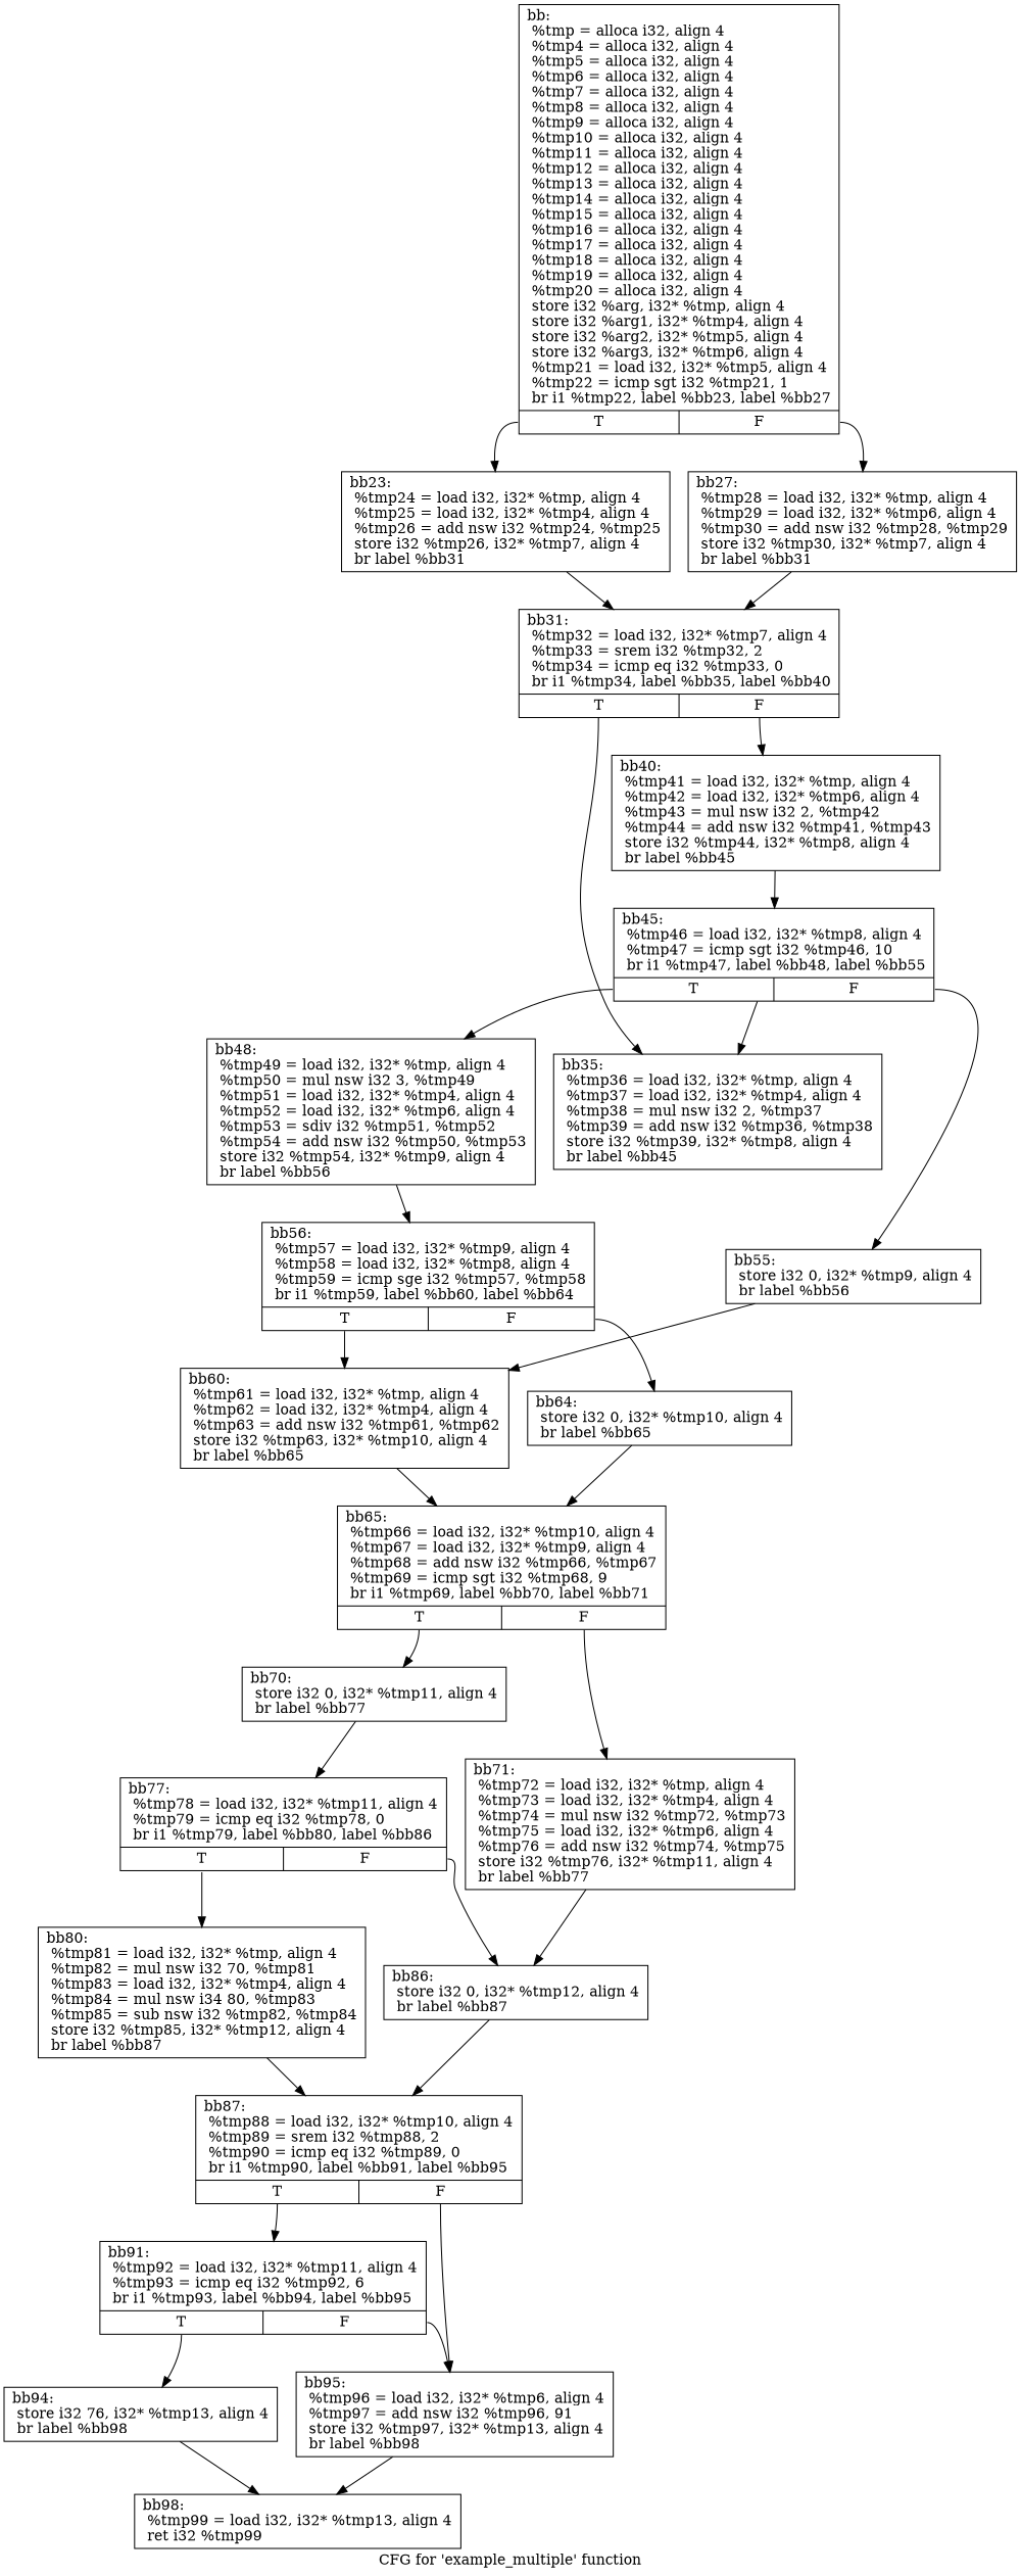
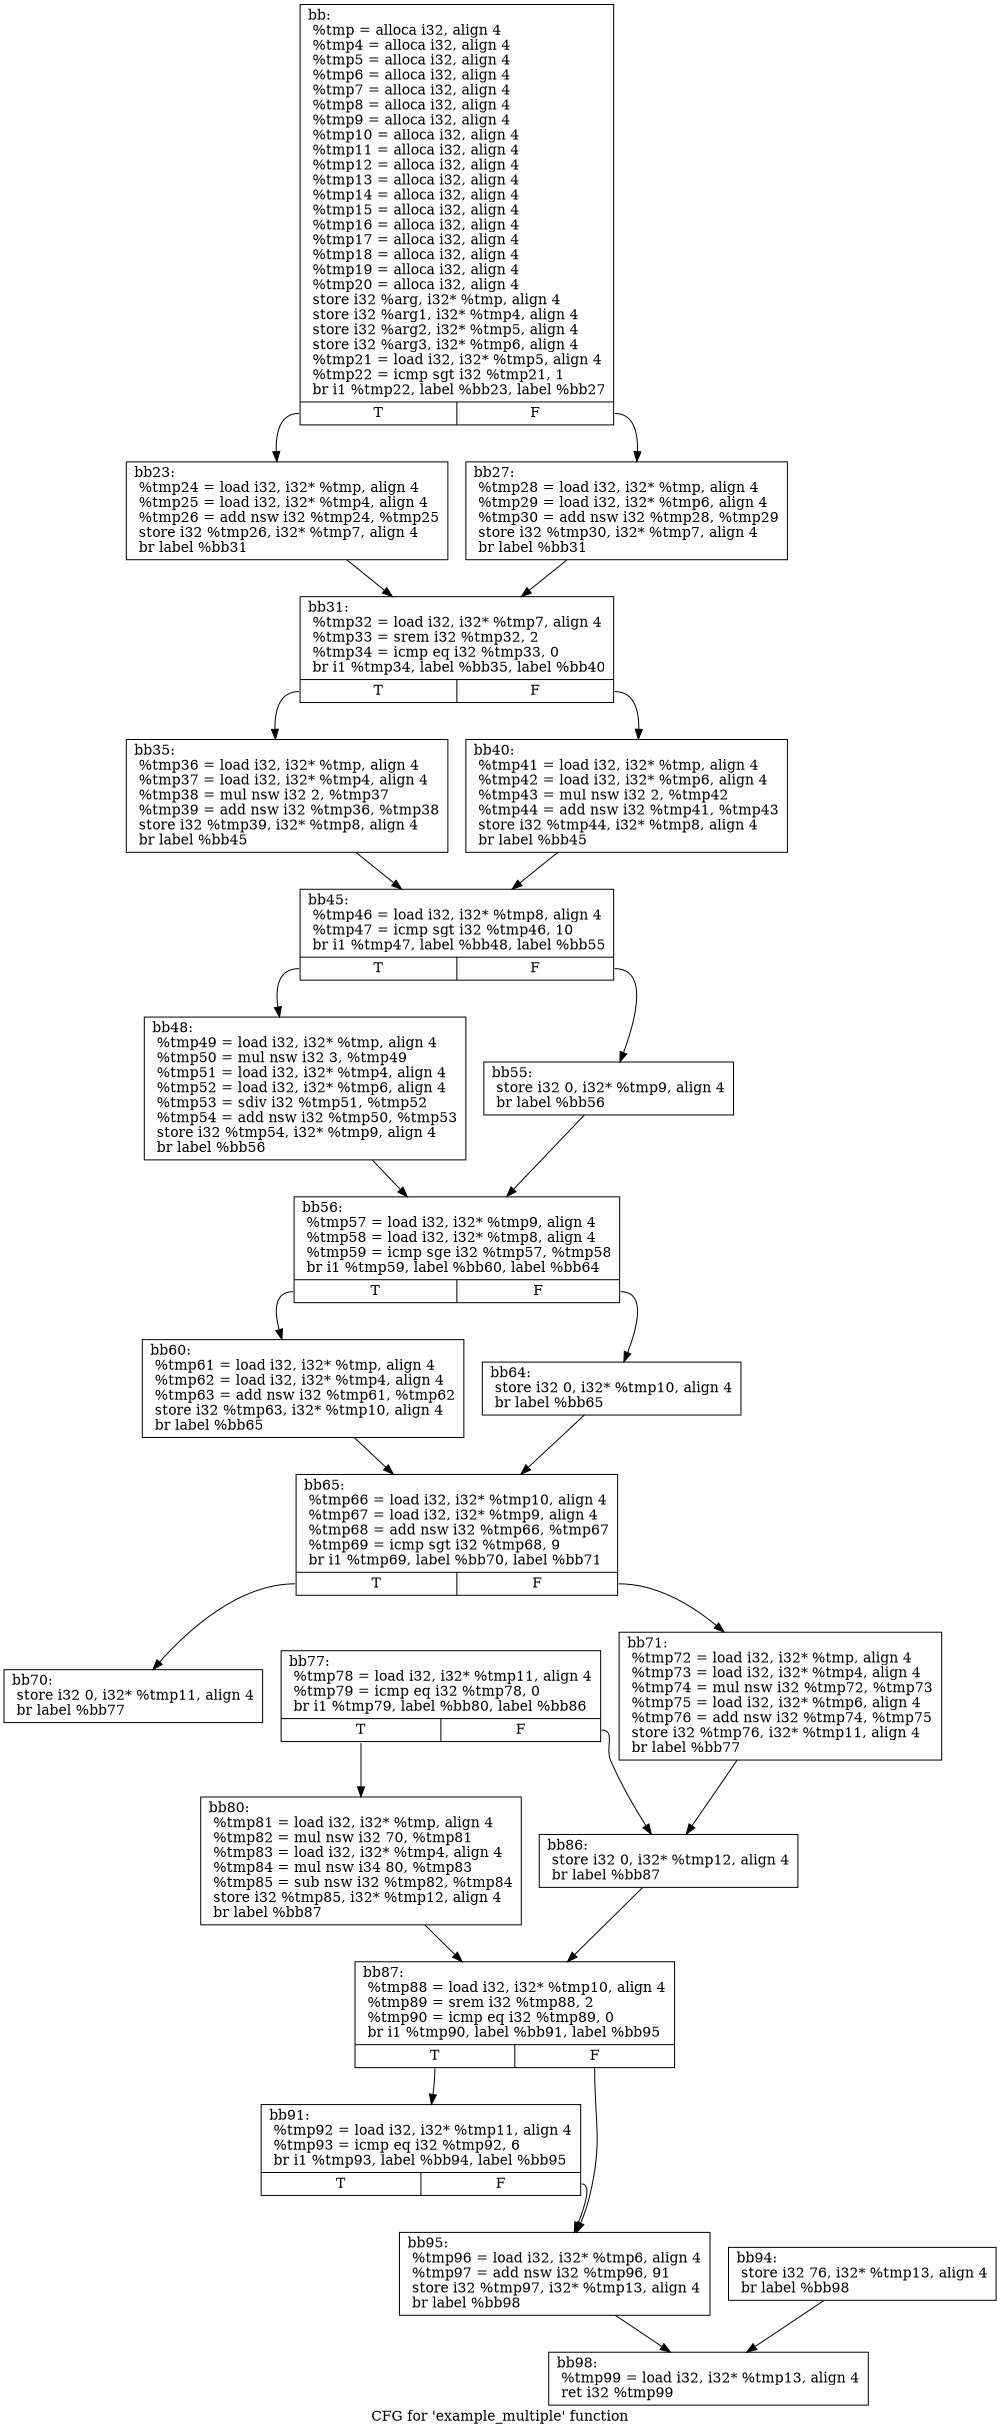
  digraph {
    label="CFG for 'example_multiple' function"
    node [shape=record]
    n1 [label="{bb:\l  %tmp = alloca i32, align 4\l  %tmp4 = alloca i32, align 4\l  %tmp5 = alloca i32, align 4\l  %tmp6 = alloca i32, align 4\l  %tmp7 = alloca i32, align 4\l  %tmp8 = alloca i32, align 4\l  %tmp9 = alloca i32, align 4\l  %tmp10 = alloca i32, align 4\l  %tmp11 = alloca i32, align 4\l  %tmp12 = alloca i32, align 4\l  %tmp13 = alloca i32, align 4\l  %tmp14 = alloca i32, align 4\l  %tmp15 = alloca i32, align 4\l  %tmp16 = alloca i32, align 4\l  %tmp17 = alloca i32, align 4\l  %tmp18 = alloca i32, align 4\l  %tmp19 = alloca i32, align 4\l  %tmp20 = alloca i32, align 4\l  store i32 %arg, i32* %tmp, align 4\l  store i32 %arg1, i32* %tmp4, align 4\l  store i32 %arg2, i32* %tmp5, align 4\l  store i32 %arg3, i32* %tmp6, align 4\l  %tmp21 = load i32, i32* %tmp5, align 4\l  %tmp22 = icmp sgt i32 %tmp21, 1\l  br i1 %tmp22, label %bb23, label %bb27\l|{<s0>T|<s1>F}}"]
    n2 [label="{bb23:                                             \l  %tmp24 = load i32, i32* %tmp, align 4\l  %tmp25 = load i32, i32* %tmp4, align 4\l  %tmp26 = add nsw i32 %tmp24, %tmp25\l  store i32 %tmp26, i32* %tmp7, align 4\l  br label %bb31\l}"]
    n3 [label="{bb27:                                             \l  %tmp28 = load i32, i32* %tmp, align 4\l  %tmp29 = load i32, i32* %tmp6, align 4\l  %tmp30 = add nsw i32 %tmp28, %tmp29\l  store i32 %tmp30, i32* %tmp7, align 4\l  br label %bb31\l}"]
    n4 [label="{bb31:                                             \l  %tmp32 = load i32, i32* %tmp7, align 4\l  %tmp33 = srem i32 %tmp32, 2\l  %tmp34 = icmp eq i32 %tmp33, 0\l  br i1 %tmp34, label %bb35, label %bb40\l|{<s0>T|<s1>F}}"]
    n5 [label="{bb35:                                             \l  %tmp36 = load i32, i32* %tmp, align 4\l  %tmp37 = load i32, i32* %tmp4, align 4\l  %tmp38 = mul nsw i32 2, %tmp37\l  %tmp39 = add nsw i32 %tmp36, %tmp38\l  store i32 %tmp39, i32* %tmp8, align 4\l  br label %bb45\l}"]
    n6 [label="{bb40:                                             \l  %tmp41 = load i32, i32* %tmp, align 4\l  %tmp42 = load i32, i32* %tmp6, align 4\l  %tmp43 = mul nsw i32 2, %tmp42\l  %tmp44 = add nsw i32 %tmp41, %tmp43\l  store i32 %tmp44, i32* %tmp8, align 4\l  br label %bb45\l}"]
    n7 [label="{bb45:                                             \l  %tmp46 = load i32, i32* %tmp8, align 4\l  %tmp47 = icmp sgt i32 %tmp46, 10\l  br i1 %tmp47, label %bb48, label %bb55\l|{<s0>T|<s1>F}}"]
    n8 [label="{bb48:                                             \l  %tmp49 = load i32, i32* %tmp, align 4\l  %tmp50 = mul nsw i32 3, %tmp49\l  %tmp51 = load i32, i32* %tmp4, align 4\l  %tmp52 = load i32, i32* %tmp6, align 4\l  %tmp53 = sdiv i32 %tmp51, %tmp52\l  %tmp54 = add nsw i32 %tmp50, %tmp53\l  store i32 %tmp54, i32* %tmp9, align 4\l  br label %bb56\l}"]
    n9 [label="{bb55:                                             \l  store i32 0, i32* %tmp9, align 4\l  br label %bb56\l}"]
    n10 [label="{bb56:                                             \l  %tmp57 = load i32, i32* %tmp9, align 4\l  %tmp58 = load i32, i32* %tmp8, align 4\l  %tmp59 = icmp sge i32 %tmp57, %tmp58\l  br i1 %tmp59, label %bb60, label %bb64\l|{<s0>T|<s1>F}}"]
    n11 [label="{bb60:                                             \l  %tmp61 = load i32, i32* %tmp, align 4\l  %tmp62 = load i32, i32* %tmp4, align 4\l  %tmp63 = add nsw i32 %tmp61, %tmp62\l  store i32 %tmp63, i32* %tmp10, align 4\l  br label %bb65\l}"]
    n12 [label="{bb64:                                             \l  store i32 0, i32* %tmp10, align 4\l  br label %bb65\l}"]
    n13 [label="{bb65:                                             \l  %tmp66 = load i32, i32* %tmp10, align 4\l  %tmp67 = load i32, i32* %tmp9, align 4\l  %tmp68 = add nsw i32 %tmp66, %tmp67\l  %tmp69 = icmp sgt i32 %tmp68, 9\l  br i1 %tmp69, label %bb70, label %bb71\l|{<s0>T|<s1>F}}"]
    n14 [label="{bb70:                                             \l  store i32 0, i32* %tmp11, align 4\l  br label %bb77\l}"]
    n15 [label="{bb71:                                             \l  %tmp72 = load i32, i32* %tmp, align 4\l  %tmp73 = load i32, i32* %tmp4, align 4\l  %tmp74 = mul nsw i32 %tmp72, %tmp73\l  %tmp75 = load i32, i32* %tmp6, align 4\l  %tmp76 = add nsw i32 %tmp74, %tmp75\l  store i32 %tmp76, i32* %tmp11, align 4\l  br label %bb77\l}"]
    n16 [label="{bb77:                                             \l  %tmp78 = load i32, i32* %tmp11, align 4\l  %tmp79 = icmp eq i32 %tmp78, 0\l  br i1 %tmp79, label %bb80, label %bb86\l|{<s0>T|<s1>F}}"]
    n17 [label="{bb86:                                             \l  store i32 0, i32* %tmp12, align 4\l  br label %bb87\l}"]
    n18 [label="{bb80:                                             \l  %tmp81 = load i32, i32* %tmp, align 4\l  %tmp82 = mul nsw i32 70, %tmp81\l  %tmp83 = load i32, i32* %tmp4, align 4\l  %tmp84 = mul nsw i34 80, %tmp83\l  %tmp85 = sub nsw i32 %tmp82, %tmp84\l  store i32 %tmp85, i32* %tmp12, align 4\l  br label %bb87\l}"]
    n19 [label="{bb87:                                             \l  %tmp88 = load i32, i32* %tmp10, align 4\l  %tmp89 = srem i32 %tmp88, 2\l  %tmp90 = icmp eq i32 %tmp89, 0\l  br i1 %tmp90, label %bb91, label %bb95\l|{<s0>T|<s1>F}}"]
    n20 [label="{bb91:                                             \l  %tmp92 = load i32, i32* %tmp11, align 4\l  %tmp93 = icmp eq i32 %tmp92, 6\l  br i1 %tmp93, label %bb94, label %bb95\l|{<s0>T|<s1>F}}"]
    n21 [label="{bb95:                                             \l  %tmp96 = load i32, i32* %tmp6, align 4\l  %tmp97 = add nsw i32 %tmp96, 91\l  store i32 %tmp97, i32* %tmp13, align 4\l  br label %bb98\l}"]
    n22 [label="{bb94:                                             \l  store i32 76, i32* %tmp13, align 4\l  br label %bb98\l}"]
    n23 [label="{bb98:                                             \l  %tmp99 = load i32, i32* %tmp13, align 4\l  ret i32 %tmp99\l}"]
    n1 -> n2 [tailport=s0]
    n1 -> n3 [tailport=s1]
    n2 -> n4
    n3 -> n4
    n4 -> n5 [tailport=s0]
    n4 -> n6 [tailport=s1]
-   n7 -> n5
+   n5 -> n7
    n6 -> n7
    n7 -> n8 [tailport=s0]
    n7 -> n9 [tailport=s1]
    n8 -> n10
-   n9 -> n11
+   n9 -> n10
    n10 -> n11 [tailport=s0]
    n10 -> n12 [tailport=s1]
    n11 -> n13
    n12 -> n13
    n13 -> n14 [tailport=s0]
    n13 -> n15 [tailport=s1]
-   n14 -> n16
    n15 -> n17
    n16 -> n17 [tailport=s1]
    n16 -> n18 [tailport=s0]
    n17 -> n19
    n18 -> n19
    n19 -> n20 [tailport=s0]
    n19 -> n21 [tailport=s1]
    n20 -> n21 [tailport=s1]
-   n20 -> n22 [tailport=s0]
    n21 -> n23
    n22 -> n23
  }
